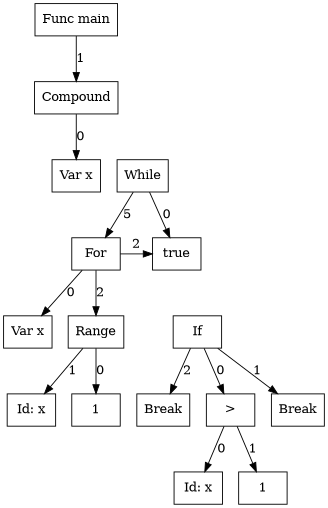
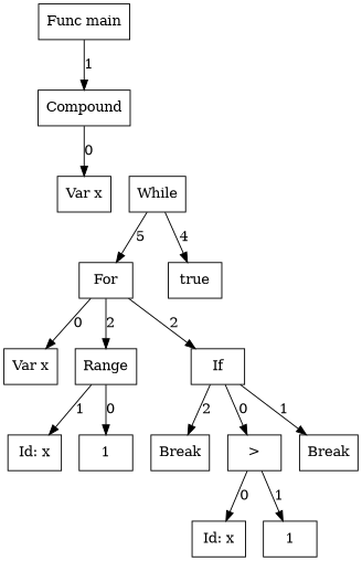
  digraph {
    node [shape=box]
    n1 [label="Func main"]
    n2 [label=Compound]
    n3 [label="Var x"]
    n4 [label=While]
    n5 [label=true]
    n6 [label=For]
    n7 [label="Var x"]
    n8 [label=Range]
    n9 [label=If]
    n10 [label=1]
    n11 [label="Id: x"]
    n12 [label=">"]
    n13 [label=Break]
    n14 [label=Break]
    n15 [label="Id: x"]
    n16 [label=1]
    subgraph sub_1 {
      rankdir=TB
      n1
      n2
    }
    subgraph sub_2 {
      ordering=out
      rank=same
      rankdir=LR
      n2
    }
    subgraph sub_3 {
      ordering=out
      rank=same
      rankdir=LR
      n3
      n4
    }
    subgraph sub_4 {
      rankdir=TB
      n2
      n3
      n4
    }
    subgraph sub_5 {
      ordering=out
      rank=same
      rankdir=LR
      n5
      n6
    }
    subgraph sub_6 {
      rankdir=TB
      n4
      n5
      n6
    }
    subgraph sub_7 {
      ordering=out
      rank=same
      rankdir=LR
      n7
      n8
      n9
    }
    subgraph sub_8 {
      rankdir=TB
      n6
      n7
      n8
      n9
    }
    subgraph sub_9 {
      ordering=out
      rank=same
      rankdir=LR
      n10
      n11
    }
    subgraph sub_10 {
      rankdir=TB
      n8
      n10
      n11
    }
    subgraph sub_11 {
      ordering=out
      rank=same
      rankdir=LR
      n12
      n13
      n14
    }
    subgraph sub_12 {
      rankdir=TB
      n9
      n12
      n13
      n14
    }
    subgraph sub_13 {
      ordering=out
      rank=same
      rankdir=LR
      n15
      n16
    }
    subgraph sub_14 {
      rankdir=TB
      n12
      n15
      n16
    }
    n1 -> n2 [label=1]
    n2 -> n3 [label=0]
-   n4 -> n5 [label=0]
+   n4 -> n5 [label=4]
    n4 -> n6 [label=5]
    n6 -> n7 [label=0]
    n6 -> n8 [label=2]
-   n6 -> n5 [label=2]
+   n6 -> n9 [label=2]
    n8 -> n10 [label=0]
    n8 -> n11 [label=1]
    n9 -> n12 [label=0]
    n9 -> n13 [label=1]
    n9 -> n14 [label=2]
    n12 -> n15 [label=0]
    n12 -> n16 [label=1]
  }
